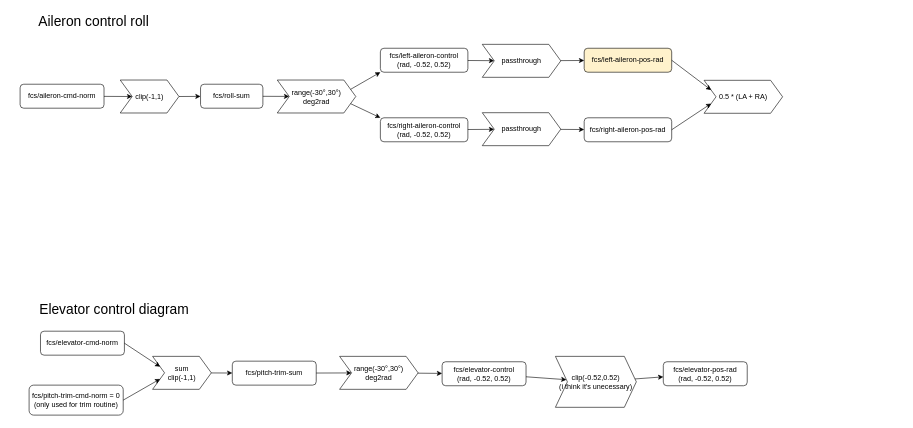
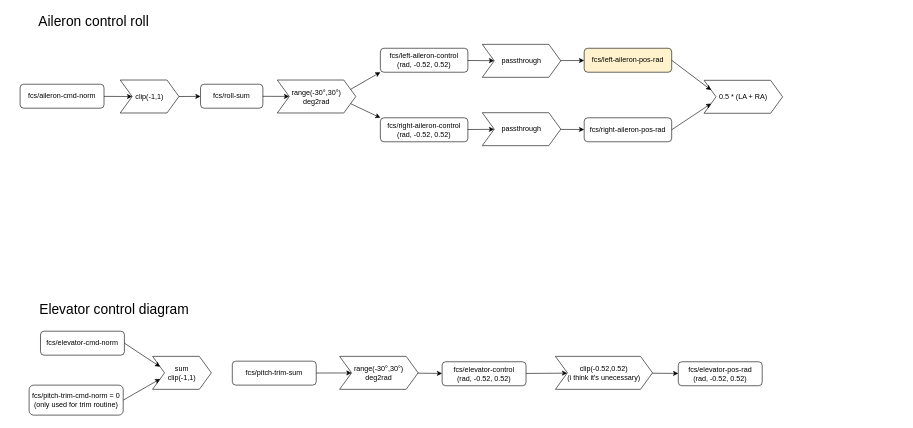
  <mxCell id="0" />
  <mxCell id="1" parent="0" />
  <mxCell id="2" value="" style="group" vertex="1" connectable="0" parent="1"><mxGeometry x="20" y="20" width="1479" height="222.5" as="geometry" /></mxCell>
  <mxCell id="3" value="fcs/aileron-cmd-norm" style="rounded=1;whiteSpace=wrap;html=1;" vertex="1" parent="2"><mxGeometry x="12" y="120" width="140" height="40" as="geometry" /></mxCell>
  <mxCell id="4" value="fcs/roll-sum" style="rounded=1;whiteSpace=wrap;html=1;" vertex="1" parent="2"><mxGeometry x="313" y="120" width="104" height="40" as="geometry" /></mxCell>
  <mxCell id="5" value="" style="edgeStyle=none;html=1;exitX=1;exitY=0.5;exitDx=0;exitDy=0;" edge="1" parent="2" source="6" target="4"><mxGeometry relative="1" as="geometry"><mxPoint x="287" y="140" as="sourcePoint" /></mxGeometry></mxCell>
  <mxCell id="6" value="&lt;span style=&quot;color: rgb(0, 0, 0); font-family: Helvetica; font-size: 12px; font-style: normal; font-variant-ligatures: normal; font-variant-caps: normal; font-weight: 400; letter-spacing: normal; orphans: 2; text-align: center; text-indent: 0px; text-transform: none; widows: 2; word-spacing: 0px; -webkit-text-stroke-width: 0px; background-color: rgb(255, 255, 255); text-decoration-thickness: initial; text-decoration-style: initial; text-decoration-color: initial; float: none; display: inline !important;&quot;&gt;clip(-1,1)&lt;/span&gt;" style="shape=step;perimeter=stepPerimeter;whiteSpace=wrap;html=1;fixedSize=1;" vertex="1" parent="2"><mxGeometry x="179" y="113" width="98" height="55" as="geometry" /></mxCell>
  <mxCell id="7" value="" style="edgeStyle=none;html=1;entryX=0;entryY=0.5;entryDx=0;entryDy=0;" edge="1" parent="2" source="3" target="6"><mxGeometry relative="1" as="geometry"><mxPoint x="187" y="140" as="targetPoint" /></mxGeometry></mxCell>
  <mxCell id="8" value="range(-30°,30°)&lt;br style=&quot;border-color: var(--border-color);&quot;&gt;deg2rad" style="shape=step;perimeter=stepPerimeter;whiteSpace=wrap;html=1;fixedSize=1;" vertex="1" parent="2"><mxGeometry x="441" y="113" width="131" height="55" as="geometry" /></mxCell>
  <mxCell id="9" value="" style="edgeStyle=none;html=1;" edge="1" parent="2" source="4" target="8"><mxGeometry relative="1" as="geometry" /></mxCell>
  <mxCell id="10" value="fcs/left-aileron-control&lt;br&gt;(rad, -0.52, 0.52)" style="rounded=1;whiteSpace=wrap;html=1;" vertex="1" parent="2"><mxGeometry x="613" y="60" width="146" height="40" as="geometry" /></mxCell>
  <mxCell id="11" style="edgeStyle=none;html=1;exitX=1;exitY=0.25;exitDx=0;exitDy=0;entryX=0;entryY=1;entryDx=0;entryDy=0;" edge="1" parent="2" source="8" target="10"><mxGeometry relative="1" as="geometry" /></mxCell>
  <mxCell id="12" value="passthrough" style="shape=step;perimeter=stepPerimeter;whiteSpace=wrap;html=1;fixedSize=1;" vertex="1" parent="2"><mxGeometry x="783" y="53.5" width="131" height="55" as="geometry" /></mxCell>
  <mxCell id="13" value="" style="edgeStyle=none;html=1;" edge="1" parent="2" source="10" target="12"><mxGeometry relative="1" as="geometry" /></mxCell>
  <mxCell id="14" value="fcs/left-aileron-pos-rad" style="rounded=1;whiteSpace=wrap;html=1;fillColor=#fff2cc;" vertex="1" parent="2"><mxGeometry x="953" y="60" width="146" height="40" as="geometry" /></mxCell>
  <mxCell id="15" value="" style="edgeStyle=none;html=1;" edge="1" parent="2" source="12" target="14"><mxGeometry relative="1" as="geometry" /></mxCell>
  <mxCell id="16" value="fcs/right-aileron-control&lt;br&gt;(rad, -0.52, 0.52)" style="rounded=1;whiteSpace=wrap;html=1;" vertex="1" parent="2"><mxGeometry x="613" y="176" width="146" height="40" as="geometry" /></mxCell>
  <mxCell id="17" style="edgeStyle=none;html=1;exitX=1;exitY=0.75;exitDx=0;exitDy=0;entryX=0;entryY=0;entryDx=0;entryDy=0;" edge="1" parent="2" source="8" target="16"><mxGeometry relative="1" as="geometry" /></mxCell>
  <mxCell id="18" value="passthrough" style="shape=step;perimeter=stepPerimeter;whiteSpace=wrap;html=1;fixedSize=1;" vertex="1" parent="2"><mxGeometry x="783" y="167.5" width="131" height="55" as="geometry" /></mxCell>
  <mxCell id="19" value="" style="edgeStyle=none;html=1;" edge="1" parent="2" source="16" target="18"><mxGeometry relative="1" as="geometry" /></mxCell>
  <mxCell id="20" value="fcs/right-aileron-pos-rad" style="rounded=1;whiteSpace=wrap;html=1;" vertex="1" parent="2"><mxGeometry x="953" y="176" width="146" height="40" as="geometry" /></mxCell>
  <mxCell id="21" value="" style="edgeStyle=none;html=1;" edge="1" parent="2" source="18" target="20"><mxGeometry relative="1" as="geometry" /></mxCell>
  <mxCell id="22" value="0.5 * (LA + RA)" style="shape=step;perimeter=stepPerimeter;whiteSpace=wrap;html=1;fixedSize=1;" vertex="1" parent="2"><mxGeometry x="1153" y="113.5" width="131" height="55" as="geometry" /></mxCell>
  <mxCell id="23" style="edgeStyle=none;html=1;exitX=1;exitY=0.5;exitDx=0;exitDy=0;entryX=0;entryY=0.25;entryDx=0;entryDy=0;" edge="1" parent="2" source="14" target="22"><mxGeometry relative="1" as="geometry" /></mxCell>
  <mxCell id="24" style="edgeStyle=none;html=1;exitX=1;exitY=0.5;exitDx=0;exitDy=0;entryX=0;entryY=0.75;entryDx=0;entryDy=0;" edge="1" parent="2" source="20" target="22"><mxGeometry relative="1" as="geometry" /></mxCell>
  <mxCell id="25" value="&lt;font style=&quot;font-size: 23px;&quot;&gt;Aileron control roll&lt;/font&gt;" style="text;html=1;strokeColor=none;fillColor=none;align=center;verticalAlign=middle;whiteSpace=wrap;rounded=0;" vertex="1" parent="2"><mxGeometry width="270" height="30" as="geometry" /></mxCell>
  <mxCell id="26" value="" style="group" vertex="1" connectable="0" parent="1"><mxGeometry x="47" y="501" width="1223" height="191" as="geometry" /></mxCell>
  <mxCell id="27" value="fcs/elevator-cmd-norm" style="rounded=1;whiteSpace=wrap;html=1;" vertex="1" parent="26"><mxGeometry x="19" y="51" width="140" height="40" as="geometry" /></mxCell>
  <mxCell id="28" value="fcs/pitch-trim-cmd-norm = 0 (only used for trim routine)" style="rounded=1;whiteSpace=wrap;html=1;" vertex="1" parent="26"><mxGeometry y="141" width="157" height="50" as="geometry" /></mxCell>
  <mxCell id="29" value="sum&lt;br&gt;clip(-1,1)" style="shape=step;perimeter=stepPerimeter;whiteSpace=wrap;html=1;fixedSize=1;" vertex="1" parent="26"><mxGeometry x="206" y="93" width="98" height="55" as="geometry" /></mxCell>
  <mxCell id="30" style="edgeStyle=none;html=1;exitX=1;exitY=0.5;exitDx=0;exitDy=0;entryX=0;entryY=0.25;entryDx=0;entryDy=0;fontSize=23;" edge="1" parent="26" source="27" target="29"><mxGeometry relative="1" as="geometry" /></mxCell>
  <mxCell id="31" style="edgeStyle=none;html=1;exitX=1;exitY=0.5;exitDx=0;exitDy=0;entryX=0;entryY=0.75;entryDx=0;entryDy=0;fontSize=23;" edge="1" parent="26" source="28" target="29"><mxGeometry relative="1" as="geometry" /></mxCell>
  <mxCell id="32" value="&lt;font style=&quot;font-size: 23px;&quot;&gt;Elevator control diagram&lt;/font&gt;" style="text;html=1;strokeColor=none;fillColor=none;align=center;verticalAlign=middle;whiteSpace=wrap;rounded=0;" vertex="1" parent="26"><mxGeometry x="7" width="270" height="30" as="geometry" /></mxCell>
  <mxCell id="33" value="fcs/pitch-trim-sum" style="rounded=1;whiteSpace=wrap;html=1;" vertex="1" parent="26"><mxGeometry x="339" y="101" width="140" height="40" as="geometry" /></mxCell>
- <mxCell id="34" value="" style="edgeStyle=none;html=1;fontSize=23;" edge="1" parent="26" source="29" target="33"><mxGeometry relative="1" as="geometry" /></mxCell>
  <mxCell id="35" value="range(-30°,30°)&lt;br style=&quot;border-color: var(--border-color);&quot;&gt;deg2rad" style="shape=step;perimeter=stepPerimeter;whiteSpace=wrap;html=1;fixedSize=1;" vertex="1" parent="26"><mxGeometry x="518" y="93" width="131" height="55" as="geometry" /></mxCell>
  <mxCell id="36" value="" style="edgeStyle=none;html=1;fontSize=23;" edge="1" parent="26" source="33" target="35"><mxGeometry relative="1" as="geometry" /></mxCell>
  <mxCell id="37" value="fcs/elevator-control&lt;br&gt;(rad, -0.52, 0.52)" style="rounded=1;whiteSpace=wrap;html=1;" vertex="1" parent="26"><mxGeometry x="689" y="102" width="140" height="40" as="geometry" /></mxCell>
  <mxCell id="38" value="" style="edgeStyle=none;html=1;fontSize=23;" edge="1" parent="26" source="35" target="37"><mxGeometry relative="1" as="geometry" /></mxCell>
- <mxCell id="39" value="fcs/elevator-pos-rad&lt;br&gt;(rad, -0.52, 0.52)" style="rounded=1;whiteSpace=wrap;html=1;" vertex="1" parent="26"><mxGeometry x="1058" y="102" width="140" height="40" as="geometry" /></mxCell>
+ <mxCell id="39" value="fcs/elevator-pos-rad&lt;br&gt;(rad, -0.52, 0.52)" style="rounded=1;whiteSpace=wrap;html=1;" vertex="1" parent="26"><mxGeometry x="1083" y="102" width="140" height="40" as="geometry" /></mxCell>
  <mxCell id="40" value="" style="edgeStyle=none;html=1;fontSize=23;" edge="1" parent="26" source="41" target="39"><mxGeometry relative="1" as="geometry" /></mxCell>
- <mxCell id="41" value="clip(-0.52,0.52)&lt;br&gt;(i think it's unecessary)" style="shape=step;perimeter=stepPerimeter;whiteSpace=wrap;html=1;fixedSize=1;" vertex="1" parent="26"><mxGeometry x="878" y="93" width="135" height="85" as="geometry" /></mxCell>
+ <mxCell id="41" value="clip(-0.52,0.52)&lt;br&gt;(i think it's unecessary)" style="shape=step;perimeter=stepPerimeter;whiteSpace=wrap;html=1;fixedSize=1;" vertex="1" parent="26"><mxGeometry x="878" y="93" width="162" height="55" as="geometry" /></mxCell>
  <mxCell id="42" value="" style="edgeStyle=none;html=1;fontSize=23;" edge="1" parent="26" source="37" target="41"><mxGeometry relative="1" as="geometry" /></mxCell>
